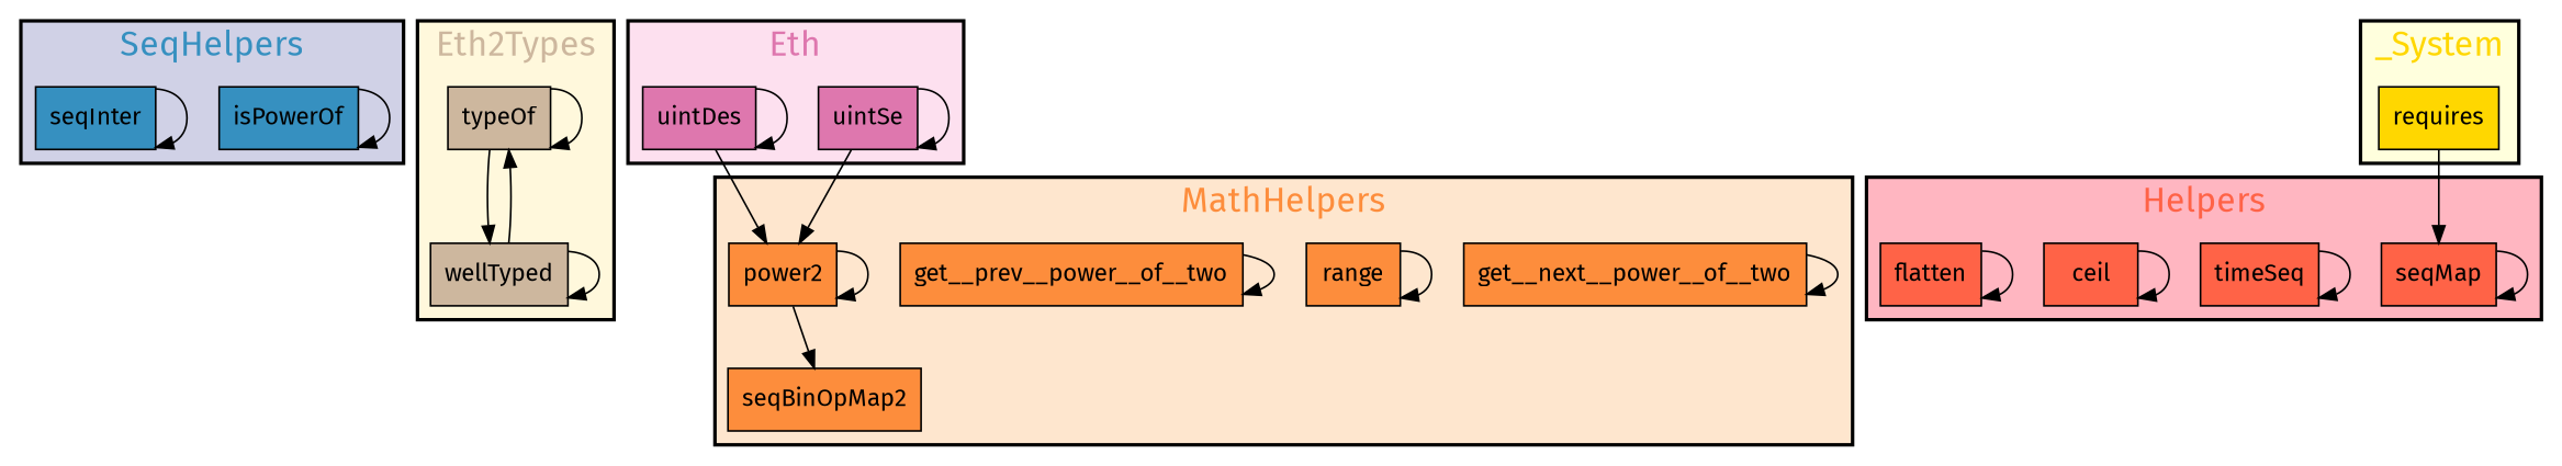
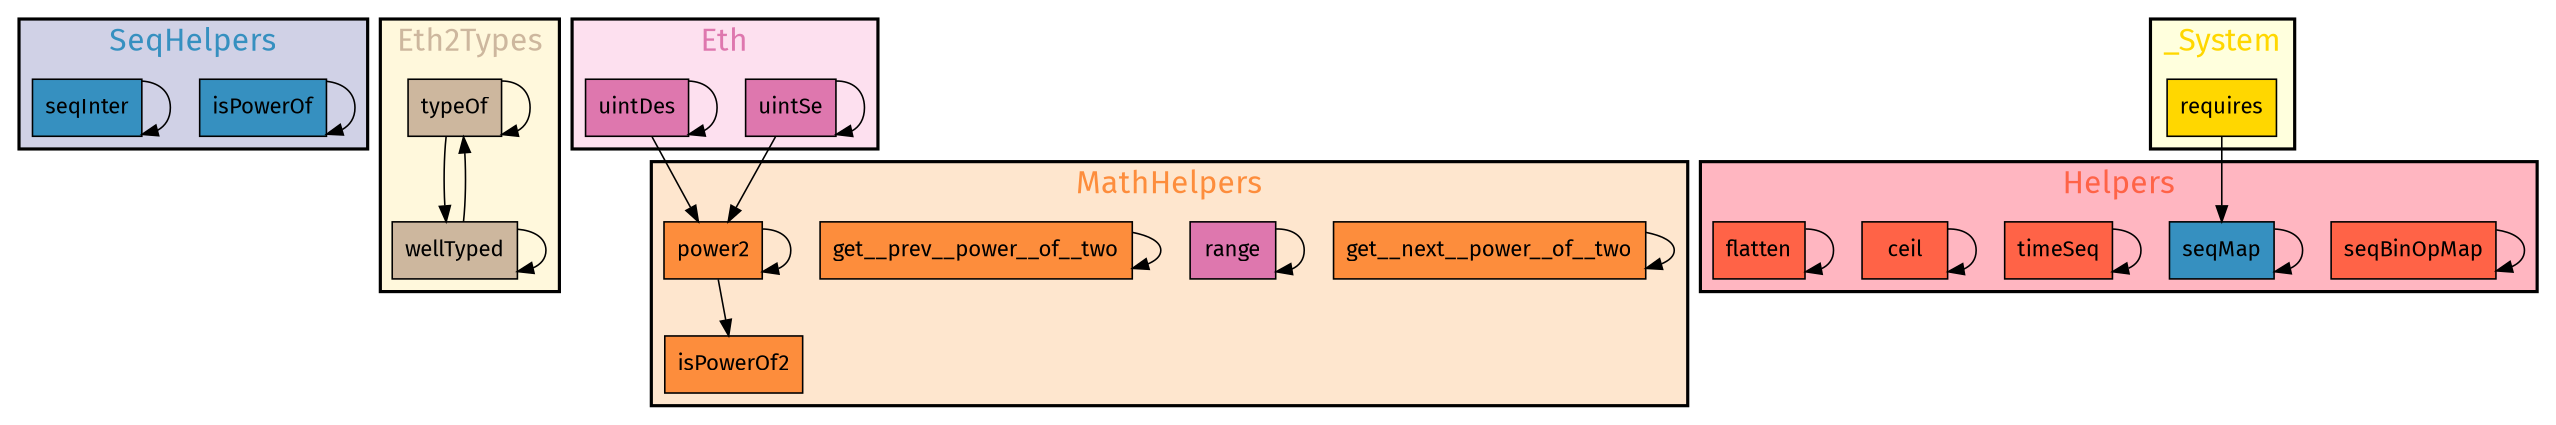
  digraph {
    fontname="Fira Sans"
    node [fillcolor="#fd8d3c" fontname="Fira Sans" shape=rectangle style=filled]
    edge [fontname="Fira Sans"]
    n1 [fillcolor="#3690c0" label=isPowerOf]
    seqInter [fillcolor="#3690c0"]
    typeOf [fillcolor=bisque3]
    wellTyped [fillcolor=bisque3]
-   isPowerOf2 [label=seqBinOpMap2]
+   isPowerOf2
    get__next__power__of__two
-   range
+   range [fillcolor="#de77ae"]
    get__prev__power__of__two
    power2
    uintSe [fillcolor="#de77ae"]
    uintDes [fillcolor="#de77ae"]
-   seqMap [fillcolor=tomato]
+   seqBinOpMap [fillcolor=tomato]
+   seqMap [fillcolor="#3690c0"]
    timeSeq [fillcolor=tomato]
    ceil [fillcolor=tomato]
    flatten [fillcolor=tomato]
    requires [fillcolor=gold]
    subgraph cluster_1 {
      fillcolor="#d0d1e6"
      fontcolor="#3690c0"
      fontsize=20.0
      label=SeqHelpers
      penwidth=2
      style=filled
      n1
      seqInter
    }
    subgraph cluster_2 {
      fillcolor=cornsilk
      fontcolor=bisque3
      fontsize=20.0
      label=Eth2Types
      penwidth=2
      style=filled
      typeOf
      wellTyped
    }
    subgraph cluster_3 {
      fillcolor="#fee6ce"
      fontcolor="#fd8d3c"
      fontsize=20.0
      label=MathHelpers
      penwidth=2
      style=filled
      isPowerOf2
      get__next__power__of__two
      range
      get__prev__power__of__two
      power2
    }
    subgraph cluster_4 {
      fillcolor="#fde0ef"
      fontcolor="#de77ae"
      fontsize=20.0
      label=Eth
      penwidth=2
      style=filled
      uintSe
      uintDes
    }
    subgraph cluster_5 {
      fillcolor=lightpink
      fontcolor=tomato
      fontsize=20.0
      label=Helpers
      penwidth=2
      style=filled
+     seqBinOpMap
      seqMap
      timeSeq
      ceil
      flatten
    }
    subgraph cluster_6 {
      fillcolor="#ffffdd"
      fontcolor=gold
      fontsize=20.0
      label=_System
      penwidth=2
      style=filled
      requires
    }
    n1 -> n1
    seqInter -> seqInter
    typeOf -> typeOf
    typeOf -> wellTyped
    wellTyped -> typeOf
    wellTyped -> wellTyped
    get__next__power__of__two -> get__next__power__of__two
    range -> range
    get__prev__power__of__two -> get__prev__power__of__two
    power2 -> isPowerOf2
    power2 -> power2
    uintSe -> power2
    uintSe -> uintSe
    uintDes -> power2
    uintDes -> uintDes
+   seqBinOpMap -> seqBinOpMap
    seqMap -> seqMap
    timeSeq -> timeSeq
    ceil -> ceil
    flatten -> flatten
    requires -> seqMap
  }
